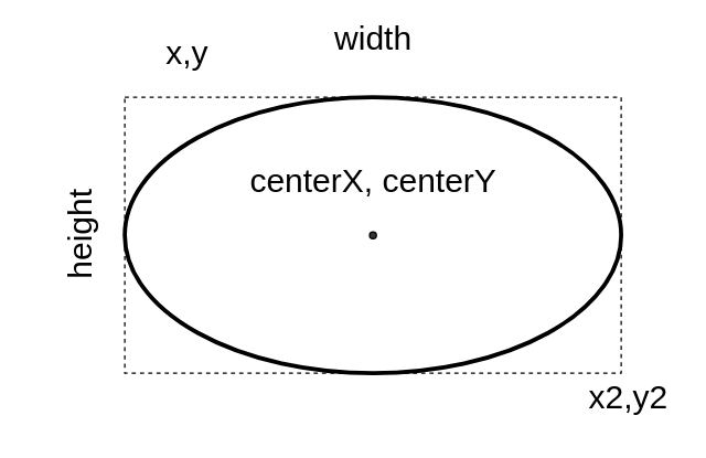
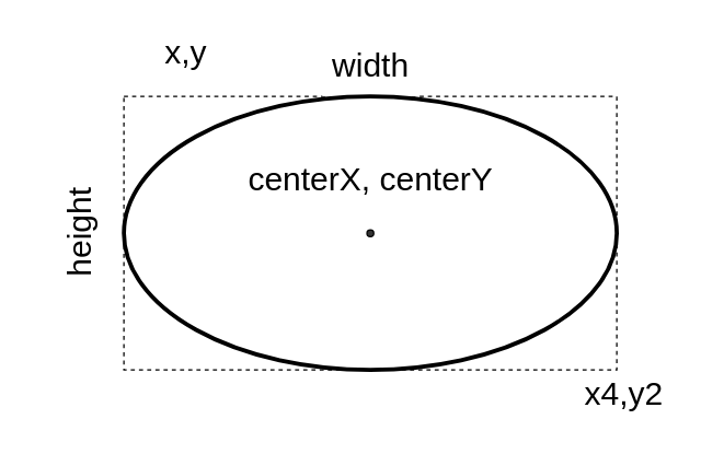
  <mxCell id="0" />
  <mxCell id="1" parent="0" />
  <mxCell id="2" value="" style="rounded=0;whiteSpace=wrap;html=1;dashed=1;" parent="1" vertex="1"><mxGeometry x="90" y="70" width="360" height="200" as="geometry" /></mxCell>
  <mxCell id="3" value="" style="ellipse;whiteSpace=wrap;html=1;aspect=fixed;fillColor=#333333;" parent="1" vertex="1"><mxGeometry x="267.5" y="167.5" width="5" height="5" as="geometry" /></mxCell>
  <mxCell id="4" value="x,y" style="text;html=1;resizable=0;autosize=1;align=center;verticalAlign=middle;points=[];fillColor=none;strokeColor=none;rounded=0;fontSize=24;spacingBottom=4;" parent="1" vertex="1"><mxGeometry x="110" y="20" width="50" height="40" as="geometry" /></mxCell>
  <mxCell id="5" value="centerX, centerY" style="text;html=1;resizable=0;autosize=1;align=center;verticalAlign=middle;points=[];fillColor=none;strokeColor=none;rounded=0;fontSize=24;spacingBottom=4;" parent="1" vertex="1"><mxGeometry x="175" y="112.5" width="190" height="40" as="geometry" /></mxCell>
- <mxCell id="6" value="x2,y2" style="text;html=1;resizable=0;autosize=1;align=center;verticalAlign=middle;points=[];fillColor=none;strokeColor=none;rounded=0;fontSize=24;spacingBottom=4;" parent="1" vertex="1"><mxGeometry x="420" y="270" width="70" height="40" as="geometry" /></mxCell>
- <mxCell id="7" value="width" style="text;html=1;resizable=0;autosize=1;align=center;verticalAlign=middle;points=[];fillColor=#FFFFFF;strokeColor=none;rounded=0;fontSize=24;spacingBottom=4;" parent="1" vertex="1"><mxGeometry x="235" y="10" width="70" height="40" as="geometry" /></mxCell>
+ <mxCell id="6" value="x4,y2" style="text;html=1;resizable=0;autosize=1;align=center;verticalAlign=middle;points=[];fillColor=none;strokeColor=none;rounded=0;fontSize=24;spacingBottom=4;" parent="1" vertex="1"><mxGeometry x="420" y="270" width="70" height="40" as="geometry" /></mxCell>
+ <mxCell id="7" value="width" style="text;html=1;resizable=0;autosize=1;align=center;verticalAlign=middle;points=[];fillColor=#FFFFFF;strokeColor=none;rounded=0;fontSize=24;spacingBottom=4;" parent="1" vertex="1"><mxGeometry x="235" y="30" width="70" height="40" as="geometry" /></mxCell>
  <mxCell id="8" value="" style="ellipse;whiteSpace=wrap;html=1;fillColor=none;strokeWidth=3;" parent="1" vertex="1"><mxGeometry x="90" y="70" width="360" height="200" as="geometry" /></mxCell>
  <mxCell id="9" value="height" style="text;html=1;resizable=0;autosize=1;align=center;verticalAlign=middle;points=[];fillColor=#FFFFFF;strokeColor=none;rounded=0;fontSize=24;spacingBottom=4;rotation=-90;" parent="1" vertex="1"><mxGeometry x="20" y="150" width="80" height="40" as="geometry" /></mxCell>
